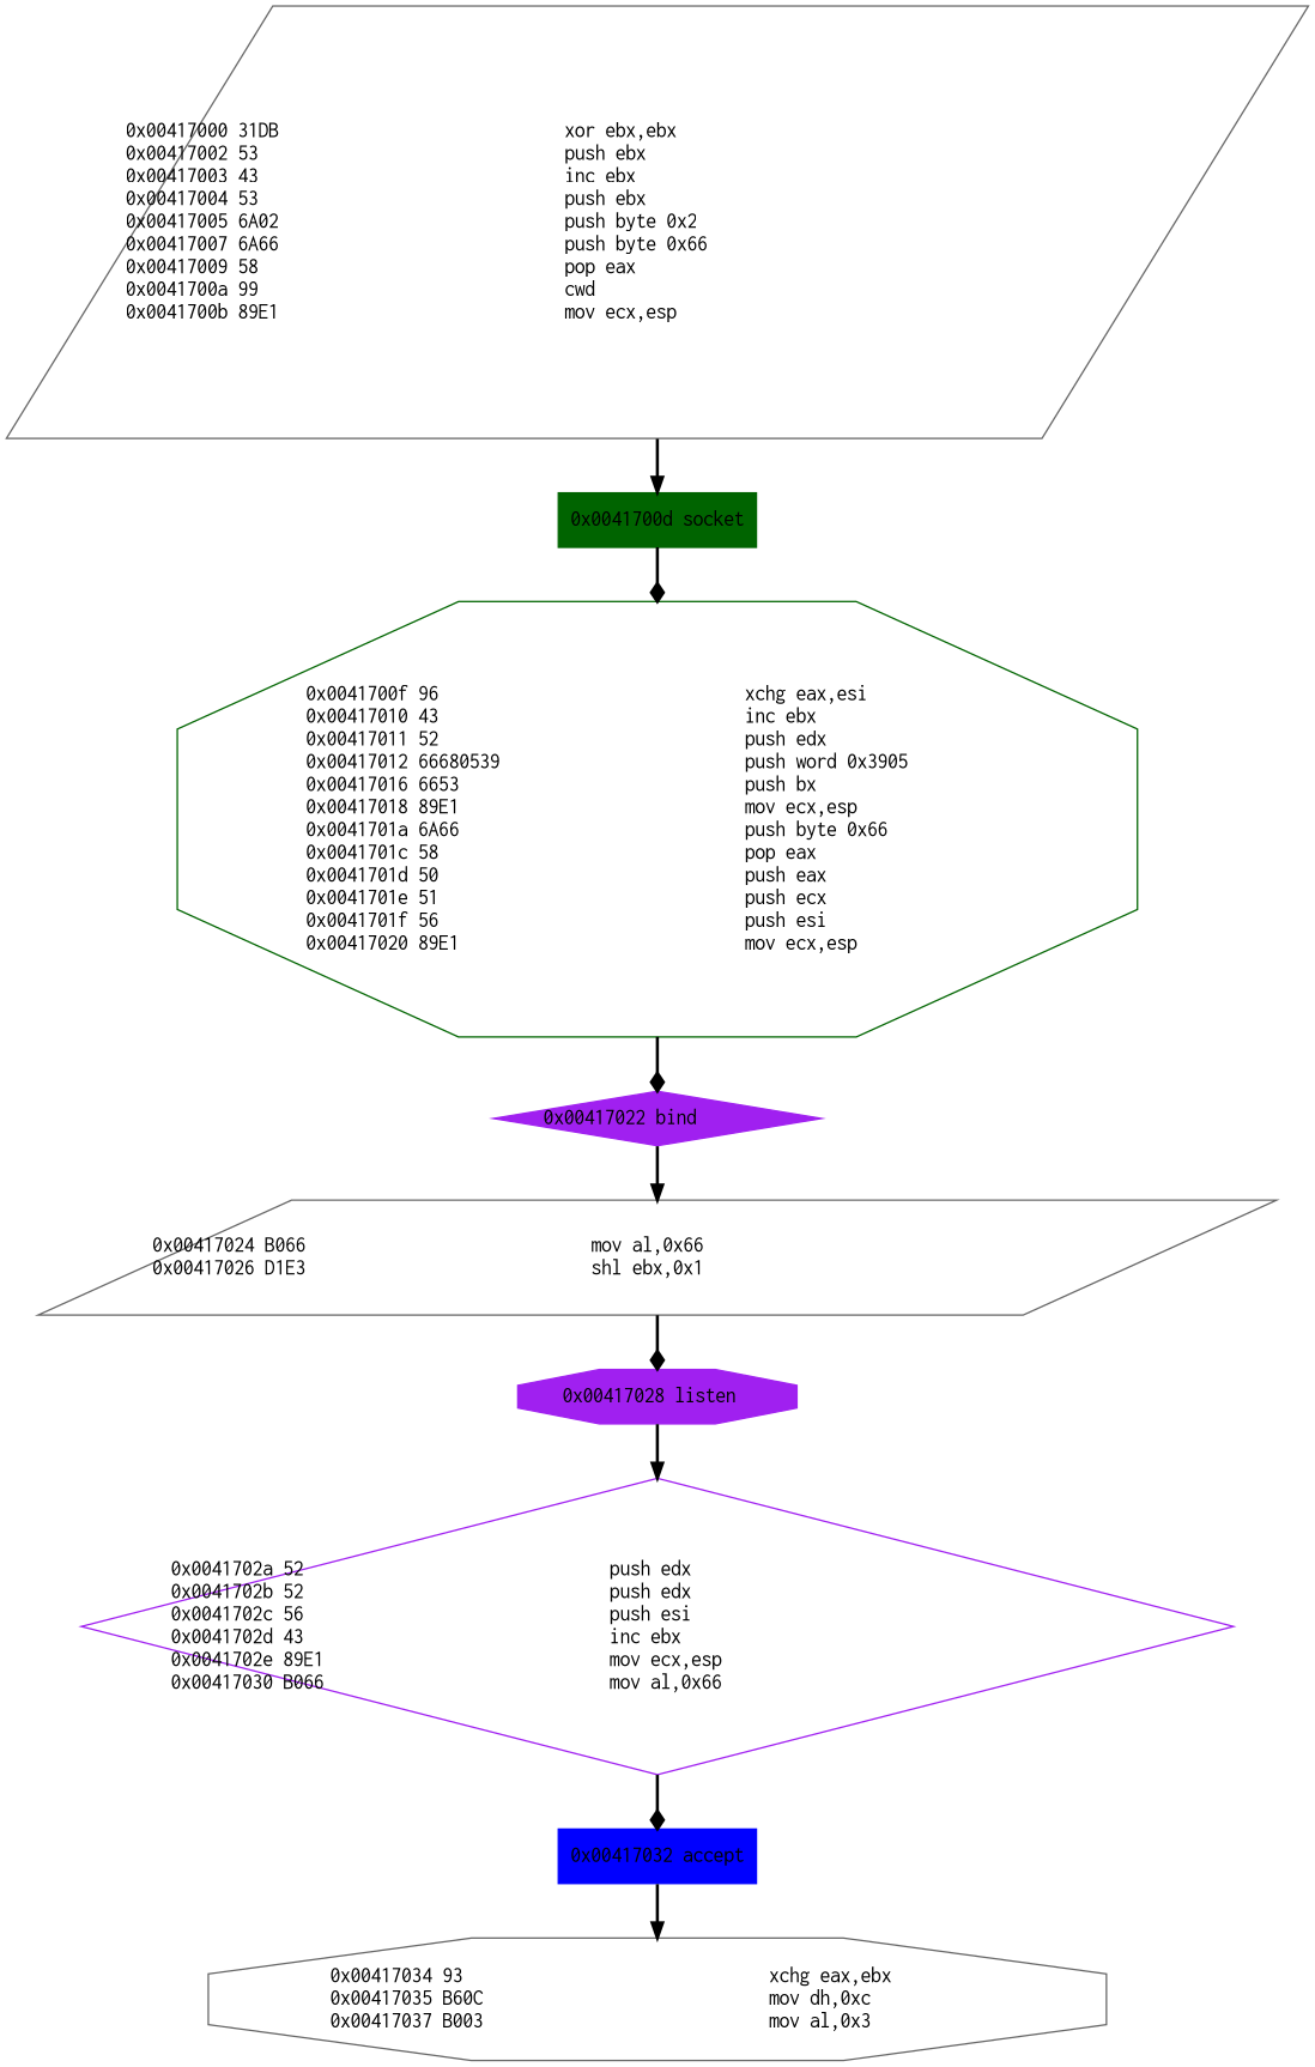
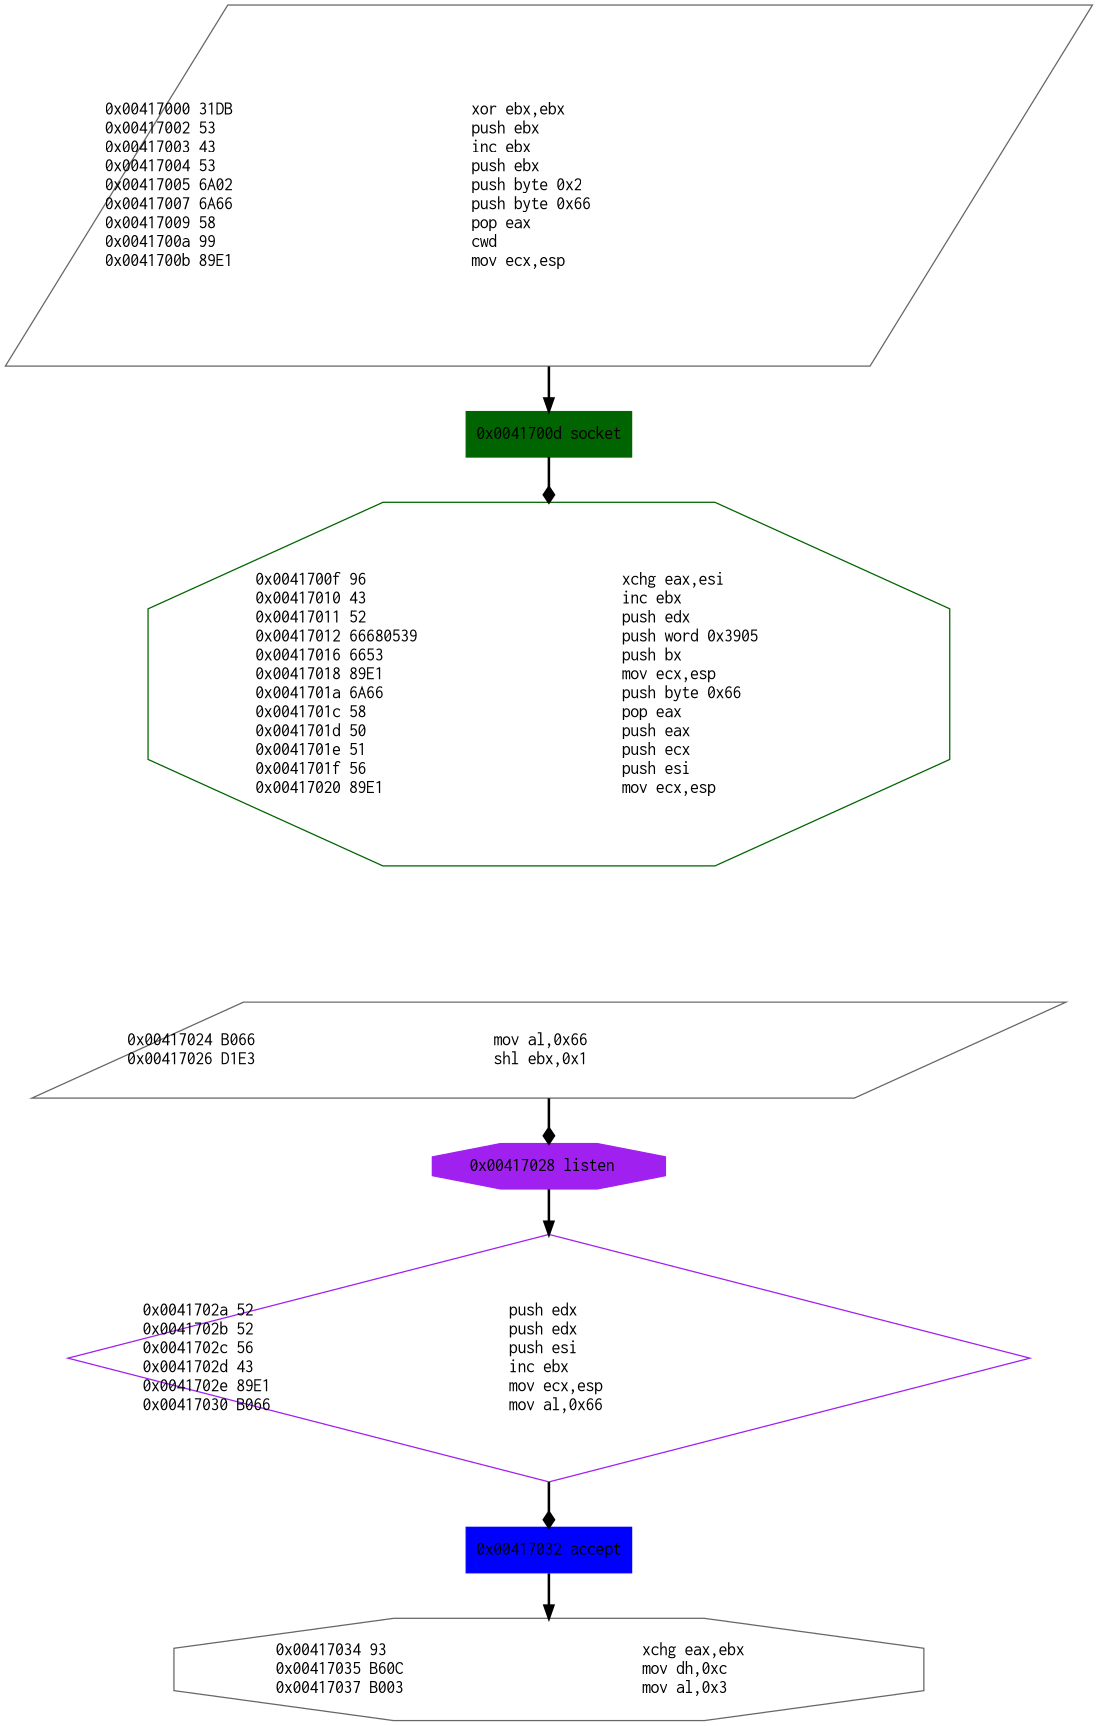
  digraph {
    node [fontname=Courier labeljust=r shape=octagon color=gray40]
    edge [style=bold arrowhead=normal]
    n1 [label="0x00417000 31DB                            xor ebx,ebx\l0x00417002 53                              push ebx\l0x00417003 43                              inc ebx\l0x00417004 53                              push ebx\l0x00417005 6A02                            push byte 0x2\l0x00417007 6A66                            push byte 0x66\l0x00417009 58                              pop eax\l0x0041700a 99                              cwd \l0x0041700b 89E1                            mov ecx,esp\l" shape=parallelogram]
    n2 [color=darkgreen label="0x0041700d socket\l" shape=box style=filled]
    n3 [label="0x0041700f 96                              xchg eax,esi\l0x00417010 43                              inc ebx\l0x00417011 52                              push edx\l0x00417012 66680539                        push word 0x3905\l0x00417016 6653                            push bx\l0x00417018 89E1                            mov ecx,esp\l0x0041701a 6A66                            push byte 0x66\l0x0041701c 58                              pop eax\l0x0041701d 50                              push eax\l0x0041701e 51                              push ecx\l0x0041701f 56                              push esi\l0x00417020 89E1                            mov ecx,esp\l" color=darkgreen]
-   n4 [color=purple label="0x00417022 bind\l" shape=diamond style=filled]
    n5 [label="0x00417024 B066                            mov al,0x66\l0x00417026 D1E3                            shl ebx,0x1\l" shape=parallelogram]
    n6 [color=purple label="0x00417028 listen\l" style=filled]
    n7 [label="0x0041702a 52                              push edx\l0x0041702b 52                              push edx\l0x0041702c 56                              push esi\l0x0041702d 43                              inc ebx\l0x0041702e 89E1                            mov ecx,esp\l0x00417030 B066                            mov al,0x66\l" shape=diamond color=purple]
    n8 [color=blue label="0x00417032 accept\l" shape=box style=filled]
    n9 [label="0x00417034 93                              xchg eax,ebx\l0x00417035 B60C                            mov dh,0xc\l0x00417037 B003                            mov al,0x3\l"]
    n1 -> n2
    n2 -> n3 [arrowhead=diamond]
-   n3 -> n4 [arrowhead=diamond]
-   n4 -> n5
    n5 -> n6 [arrowhead=diamond]
    n6 -> n7
    n7 -> n8 [arrowhead=diamond]
    n8 -> n9
  }
